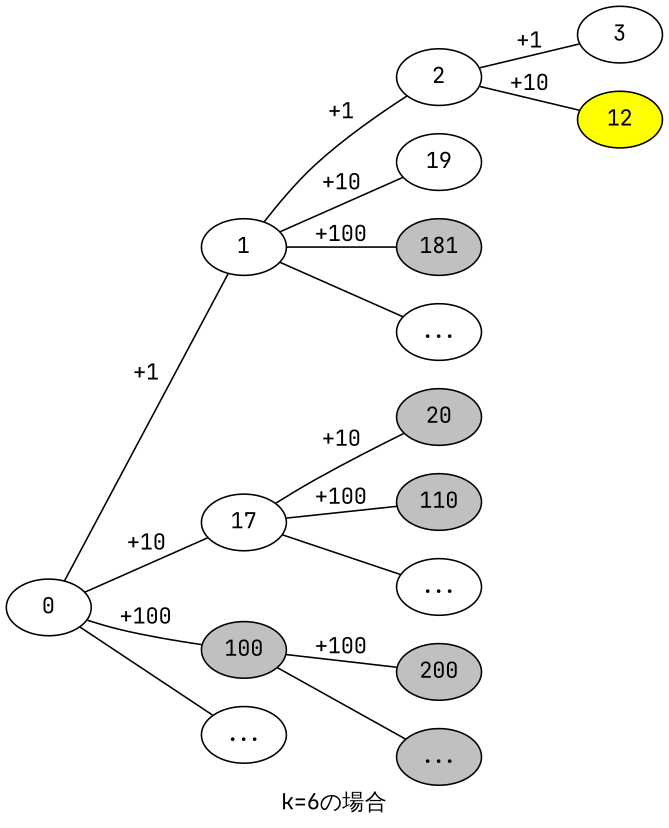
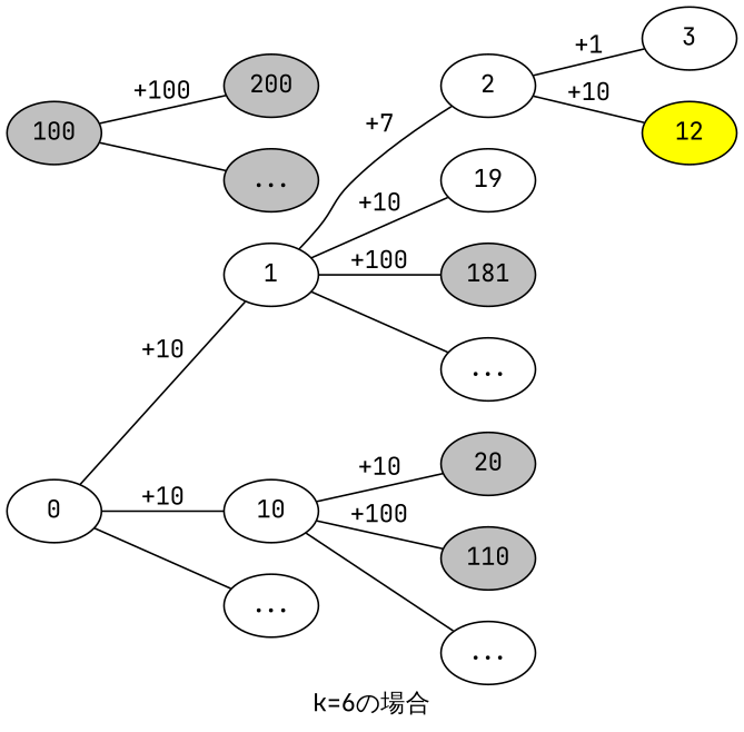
  graph {
    fontname="JetBrains Mono"
    label="k=6の場合"
    rankdir=LR
    node [fontname="JetBrains Mono"]
    edge [fontname="JetBrains Mono"]
    0
    1
-   10 [label=17]
+   10
    100 [fillcolor=gray style=filled]
    n5 [label="..."]
    2
    n7 [label=19]
    n8 [fillcolor=gray label=181 style=filled]
    n9 [label="..."]
    20 [fillcolor=gray style=filled]
    n11 [fillcolor=gray label=110 style=filled]
    n12 [label="..."]
    200 [fillcolor=gray style=filled]
    n14 [fillcolor=gray label="..." style=filled]
    3
    12 [fillcolor=yellow style=filled]
-   0 -- 1 [label="+1"]
+   0 -- 1 [label="+10"]
    0 -- 10 [label="+10"]
-   0 -- 100 [label="+100"]
    0 -- n5
-   1 -- 2 [label="+1"]
+   1 -- 2 [label="+7"]
    1 -- n7 [label="+10"]
    1 -- n8 [label="+100"]
    1 -- n9
    10 -- 20 [label="+10"]
    10 -- n11 [label="+100"]
    10 -- n12
    100 -- 200 [label="+100"]
    100 -- n14
    2 -- 3 [label="+1"]
    2 -- 12 [label="+10"]
  }
